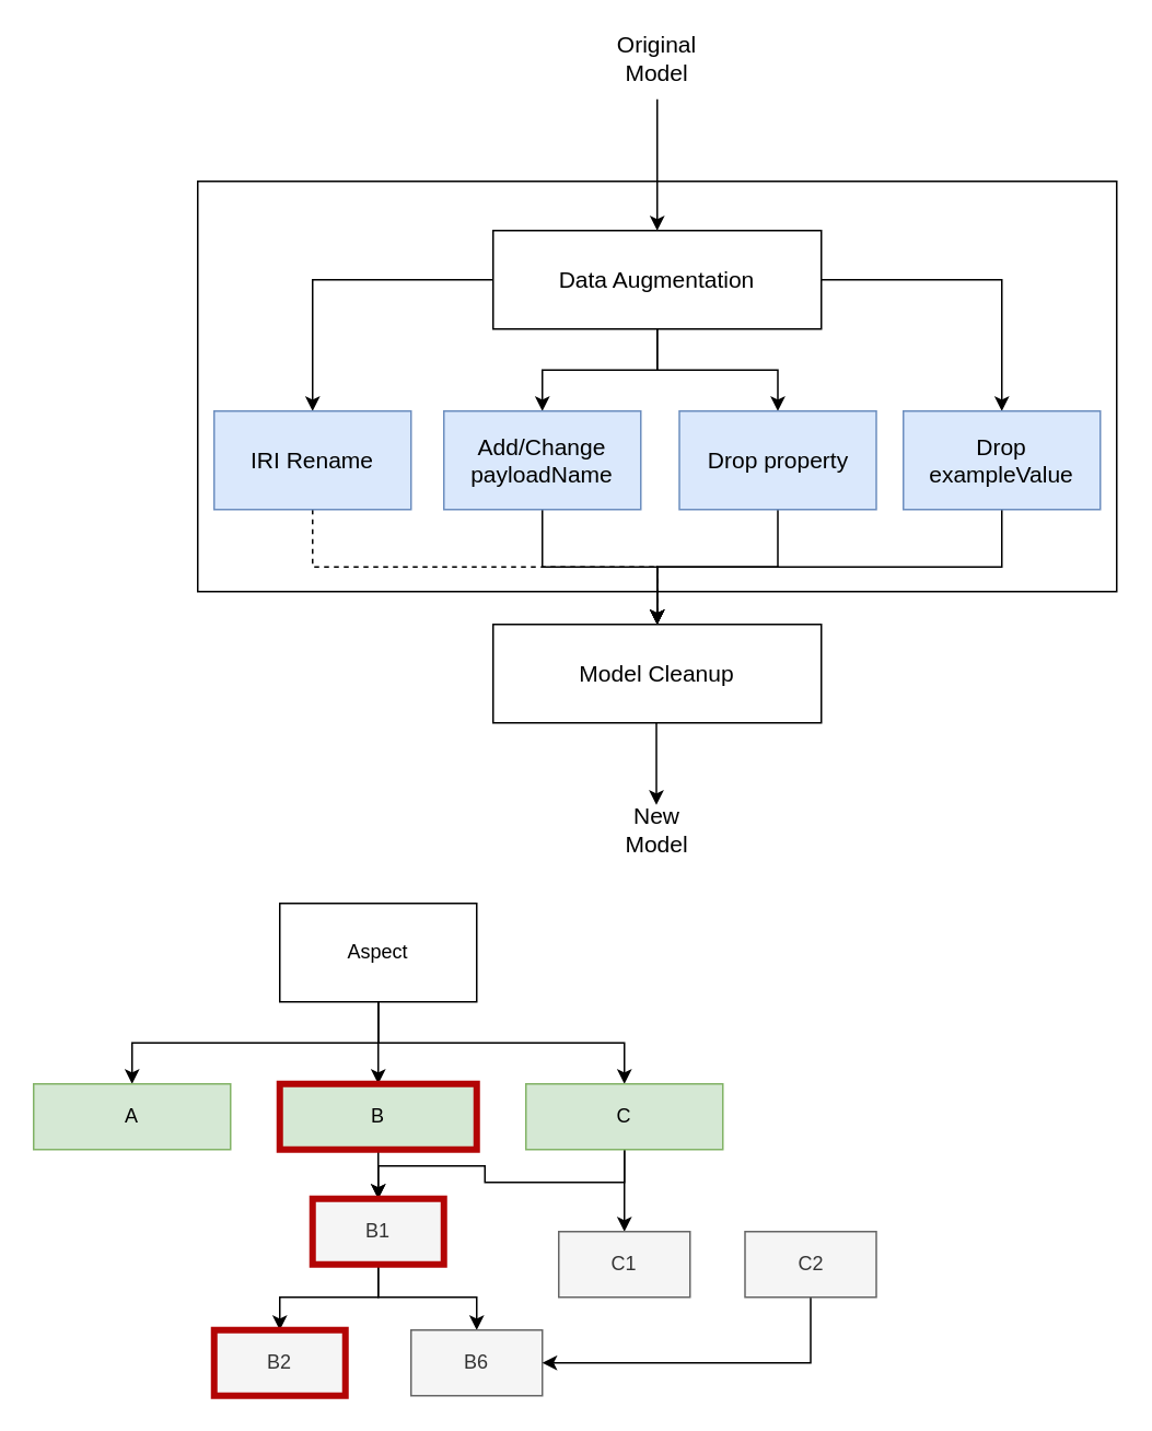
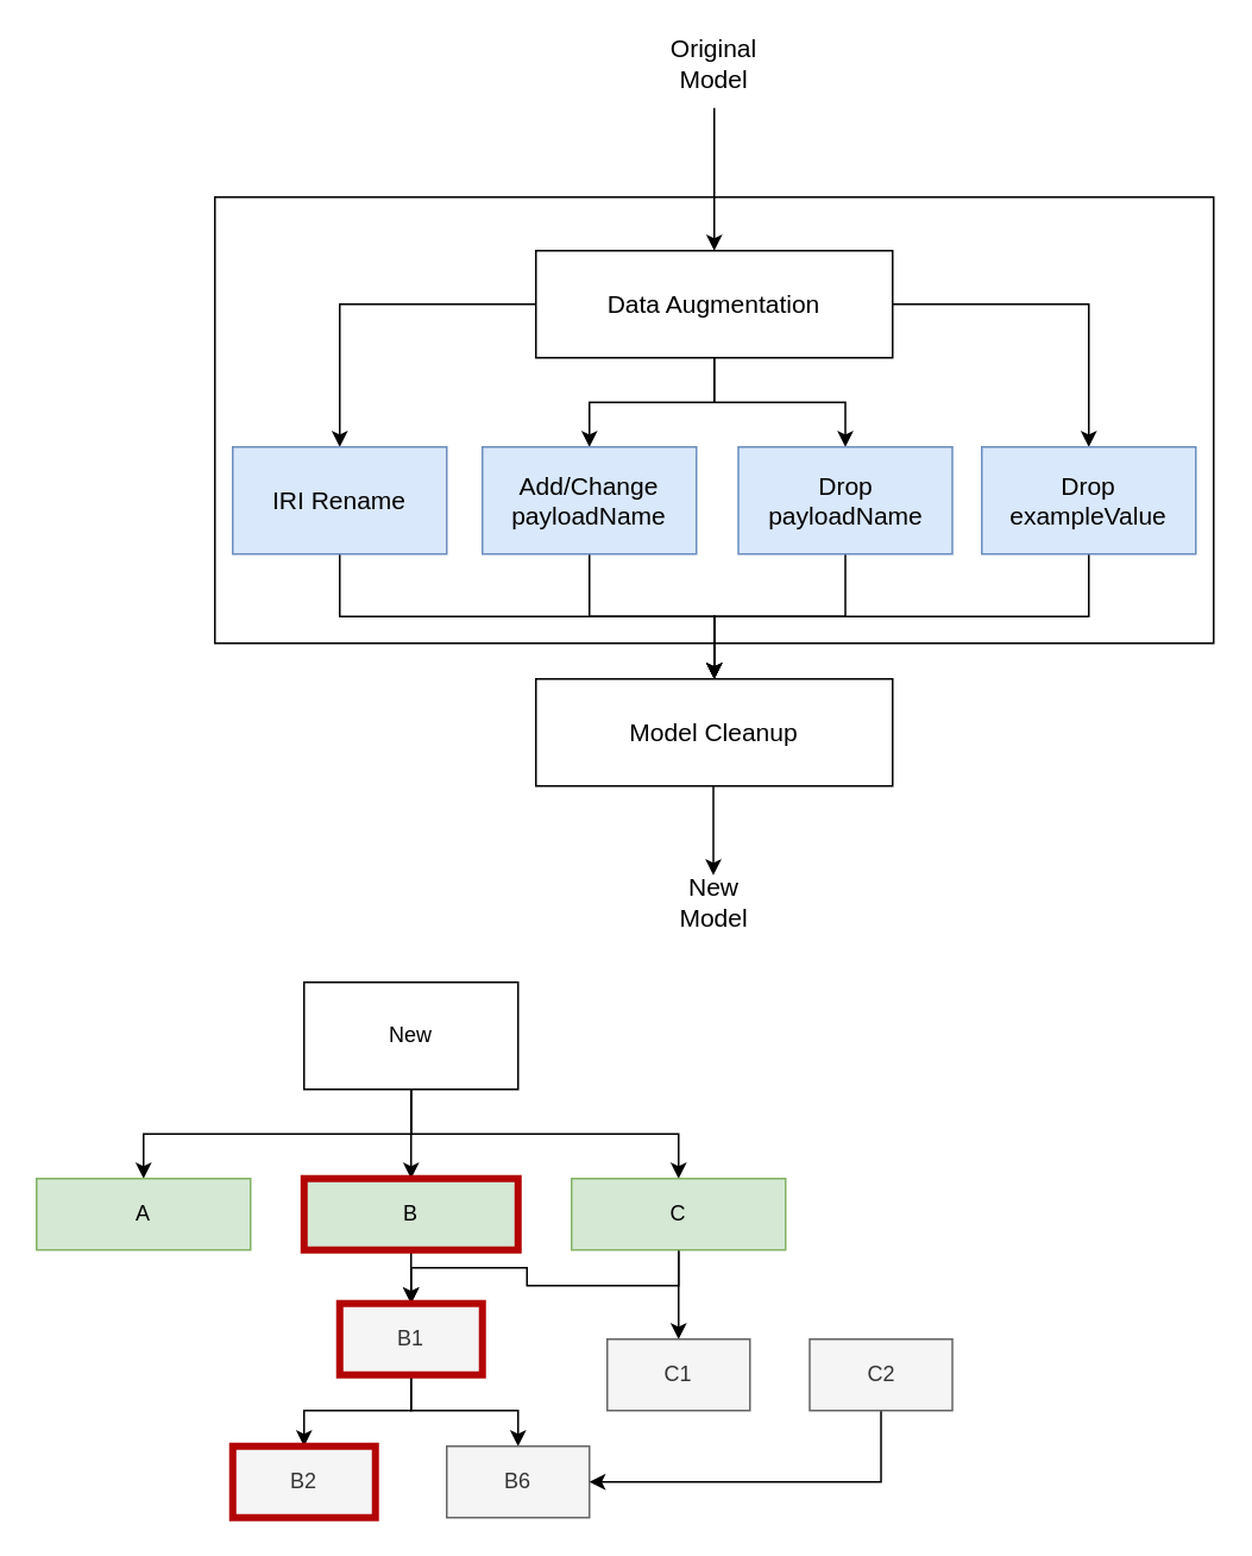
  <mxCell id="0" />
  <mxCell id="1" parent="0" />
  <mxCell id="2" value="" style="rounded=0;whiteSpace=wrap;html=1;" vertex="1" parent="1"><mxGeometry x="120" y="110" width="560" height="250" as="geometry" /></mxCell>
  <mxCell id="3" style="edgeStyle=orthogonalEdgeStyle;rounded=0;orthogonalLoop=1;jettySize=auto;html=1;entryX=0.5;entryY=0;entryDx=0;entryDy=0;" edge="1" parent="1" source="7" target="9"><mxGeometry relative="1" as="geometry" /></mxCell>
  <mxCell id="4" style="edgeStyle=orthogonalEdgeStyle;rounded=0;orthogonalLoop=1;jettySize=auto;html=1;entryX=0.5;entryY=0;entryDx=0;entryDy=0;" edge="1" parent="1" source="7" target="11"><mxGeometry relative="1" as="geometry" /></mxCell>
  <mxCell id="5" style="edgeStyle=orthogonalEdgeStyle;rounded=0;orthogonalLoop=1;jettySize=auto;html=1;" edge="1" parent="1" source="7" target="13"><mxGeometry relative="1" as="geometry" /></mxCell>
  <mxCell id="6" style="edgeStyle=orthogonalEdgeStyle;rounded=0;orthogonalLoop=1;jettySize=auto;html=1;exitX=1;exitY=0.5;exitDx=0;exitDy=0;entryX=0.5;entryY=0;entryDx=0;entryDy=0;" edge="1" parent="1" source="7" target="15"><mxGeometry relative="1" as="geometry" /></mxCell>
  <mxCell id="7" value="Data Augmentation" style="rounded=0;whiteSpace=wrap;html=1;fontSize=14;" vertex="1" parent="1"><mxGeometry x="300" y="140" width="200" height="60" as="geometry" /></mxCell>
- <mxCell id="8" style="edgeStyle=orthogonalEdgeStyle;rounded=0;orthogonalLoop=1;jettySize=auto;html=1;exitX=0.5;exitY=1;exitDx=0;exitDy=0;entryX=0.5;entryY=0;entryDx=0;entryDy=0;dashed=1;" edge="1" parent="1" source="9" target="16"><mxGeometry relative="1" as="geometry"><mxPoint x="410" y="380" as="targetPoint" /></mxGeometry></mxCell>
+ <mxCell id="8" style="edgeStyle=orthogonalEdgeStyle;rounded=0;orthogonalLoop=1;jettySize=auto;html=1;exitX=0.5;exitY=1;exitDx=0;exitDy=0;entryX=0.5;entryY=0;entryDx=0;entryDy=0;" edge="1" parent="1" source="9" target="16"><mxGeometry relative="1" as="geometry"><mxPoint x="410" y="380" as="targetPoint" /></mxGeometry></mxCell>
  <mxCell id="9" value="IRI Rename" style="rounded=0;whiteSpace=wrap;html=1;fillColor=#dae8fc;strokeColor=#6c8ebf;fontSize=14;" vertex="1" parent="1"><mxGeometry x="130" y="250" width="120" height="60" as="geometry" /></mxCell>
  <mxCell id="10" style="edgeStyle=orthogonalEdgeStyle;rounded=0;orthogonalLoop=1;jettySize=auto;html=1;exitX=0.5;exitY=1;exitDx=0;exitDy=0;entryX=0.5;entryY=0;entryDx=0;entryDy=0;" edge="1" parent="1" source="11" target="16"><mxGeometry relative="1" as="geometry" /></mxCell>
  <mxCell id="11" value="Add/Change payloadName" style="rounded=0;whiteSpace=wrap;html=1;fillColor=#dae8fc;strokeColor=#6c8ebf;fontSize=14;" vertex="1" parent="1"><mxGeometry x="270" y="250" width="120" height="60" as="geometry" /></mxCell>
  <mxCell id="12" style="edgeStyle=orthogonalEdgeStyle;rounded=0;orthogonalLoop=1;jettySize=auto;html=1;exitX=0.5;exitY=1;exitDx=0;exitDy=0;entryX=0.5;entryY=0;entryDx=0;entryDy=0;" edge="1" parent="1" source="13" target="16"><mxGeometry relative="1" as="geometry" /></mxCell>
- <mxCell id="13" value="Drop property" style="rounded=0;whiteSpace=wrap;html=1;fillColor=#dae8fc;strokeColor=#6c8ebf;fontSize=14;" vertex="1" parent="1"><mxGeometry x="413.5" y="250" width="120" height="60" as="geometry" /></mxCell>
+ <mxCell id="13" value="Drop payloadName" style="rounded=0;whiteSpace=wrap;html=1;fillColor=#dae8fc;strokeColor=#6c8ebf;fontSize=14;" vertex="1" parent="1"><mxGeometry x="413.5" y="250" width="120" height="60" as="geometry" /></mxCell>
  <mxCell id="14" style="edgeStyle=orthogonalEdgeStyle;rounded=0;orthogonalLoop=1;jettySize=auto;html=1;exitX=0.5;exitY=1;exitDx=0;exitDy=0;entryX=0.5;entryY=0;entryDx=0;entryDy=0;" edge="1" parent="1" source="15" target="16"><mxGeometry relative="1" as="geometry" /></mxCell>
  <mxCell id="15" value="Drop exampleValue" style="rounded=0;whiteSpace=wrap;html=1;fillColor=#dae8fc;strokeColor=#6c8ebf;fontSize=14;" vertex="1" parent="1"><mxGeometry x="550" y="250" width="120" height="60" as="geometry" /></mxCell>
  <mxCell id="16" value="Model Cleanup" style="rounded=0;whiteSpace=wrap;html=1;fontSize=14;" vertex="1" parent="1"><mxGeometry x="300" y="380" width="200" height="60" as="geometry" /></mxCell>
  <mxCell id="17" value="" style="endArrow=classic;html=1;rounded=0;" edge="1" parent="1" target="7"><mxGeometry width="50" height="50" relative="1" as="geometry"><mxPoint x="400" y="60" as="sourcePoint" /><mxPoint x="440" y="270" as="targetPoint" /></mxGeometry></mxCell>
  <mxCell id="18" value="" style="endArrow=classic;html=1;rounded=0;" edge="1" parent="1"><mxGeometry width="50" height="50" relative="1" as="geometry"><mxPoint x="399.5" y="440" as="sourcePoint" /><mxPoint x="399.5" y="490" as="targetPoint" /></mxGeometry></mxCell>
  <mxCell id="19" value="Original Model" style="text;html=1;align=center;verticalAlign=middle;whiteSpace=wrap;rounded=0;fontSize=14;" vertex="1" parent="1"><mxGeometry x="370" y="20" width="60" height="30" as="geometry" /></mxCell>
  <mxCell id="20" value="New&lt;br&gt;Model" style="text;html=1;align=center;verticalAlign=middle;whiteSpace=wrap;rounded=0;fontSize=14;" vertex="1" parent="1"><mxGeometry x="370" y="490" width="60" height="30" as="geometry" /></mxCell>
  <mxCell id="21" style="edgeStyle=orthogonalEdgeStyle;rounded=0;orthogonalLoop=1;jettySize=auto;html=1;exitX=0.5;exitY=1;exitDx=0;exitDy=0;entryX=0.5;entryY=0;entryDx=0;entryDy=0;" edge="1" parent="1" source="24" target="25"><mxGeometry relative="1" as="geometry" /></mxCell>
  <mxCell id="22" style="edgeStyle=orthogonalEdgeStyle;rounded=0;orthogonalLoop=1;jettySize=auto;html=1;exitX=0.5;exitY=1;exitDx=0;exitDy=0;" edge="1" parent="1" source="24" target="30"><mxGeometry relative="1" as="geometry" /></mxCell>
  <mxCell id="23" style="edgeStyle=orthogonalEdgeStyle;rounded=0;orthogonalLoop=1;jettySize=auto;html=1;exitX=0.5;exitY=1;exitDx=0;exitDy=0;entryX=0.5;entryY=0;entryDx=0;entryDy=0;" edge="1" parent="1" source="24" target="27"><mxGeometry relative="1" as="geometry" /></mxCell>
- <mxCell id="24" value="Aspect" style="rounded=0;whiteSpace=wrap;html=1;" vertex="1" parent="1"><mxGeometry x="170" y="550" width="120" height="60" as="geometry" /></mxCell>
+ <mxCell id="24" value="New" style="rounded=0;whiteSpace=wrap;html=1;" vertex="1" parent="1"><mxGeometry x="170" y="550" width="120" height="60" as="geometry" /></mxCell>
  <mxCell id="25" value="A" style="rounded=0;whiteSpace=wrap;html=1;fillColor=#d5e8d4;strokeColor=#82b366;" vertex="1" parent="1"><mxGeometry x="20" y="660" width="120" height="40" as="geometry" /></mxCell>
  <mxCell id="26" style="edgeStyle=orthogonalEdgeStyle;rounded=0;orthogonalLoop=1;jettySize=auto;html=1;exitX=0.5;exitY=1;exitDx=0;exitDy=0;entryX=0.5;entryY=0;entryDx=0;entryDy=0;" edge="1" parent="1" source="27" target="33"><mxGeometry relative="1" as="geometry" /></mxCell>
  <mxCell id="27" value="B" style="rounded=0;whiteSpace=wrap;html=1;fillColor=#d5e8d4;strokeColor=#B30505;strokeWidth=4;" vertex="1" parent="1"><mxGeometry x="170" y="660" width="120" height="40" as="geometry" /></mxCell>
  <mxCell id="28" style="edgeStyle=orthogonalEdgeStyle;rounded=0;orthogonalLoop=1;jettySize=auto;html=1;exitX=0.5;exitY=1;exitDx=0;exitDy=0;entryX=0.5;entryY=0;entryDx=0;entryDy=0;" edge="1" parent="1" source="30" target="36"><mxGeometry relative="1" as="geometry" /></mxCell>
  <mxCell id="29" style="edgeStyle=orthogonalEdgeStyle;rounded=0;orthogonalLoop=1;jettySize=auto;html=1;exitX=0.5;exitY=1;exitDx=0;exitDy=0;" edge="1" parent="1" source="30" target="33"><mxGeometry relative="1" as="geometry" /></mxCell>
  <mxCell id="30" value="C" style="rounded=0;whiteSpace=wrap;html=1;fillColor=#d5e8d4;strokeColor=#82b366;" vertex="1" parent="1"><mxGeometry x="320" y="660" width="120" height="40" as="geometry" /></mxCell>
  <mxCell id="31" style="edgeStyle=orthogonalEdgeStyle;rounded=0;orthogonalLoop=1;jettySize=auto;html=1;exitX=0.5;exitY=1;exitDx=0;exitDy=0;entryX=0.5;entryY=0;entryDx=0;entryDy=0;" edge="1" parent="1" source="33" target="34"><mxGeometry relative="1" as="geometry" /></mxCell>
  <mxCell id="32" style="edgeStyle=orthogonalEdgeStyle;rounded=0;orthogonalLoop=1;jettySize=auto;html=1;exitX=0.5;exitY=1;exitDx=0;exitDy=0;entryX=0.5;entryY=0;entryDx=0;entryDy=0;" edge="1" parent="1" source="33" target="35"><mxGeometry relative="1" as="geometry" /></mxCell>
  <mxCell id="33" value="B1" style="rounded=0;whiteSpace=wrap;html=1;fillColor=#f5f5f5;strokeColor=#B30505;fontColor=#333333;strokeWidth=4;" vertex="1" parent="1"><mxGeometry x="190" y="730" width="80" height="40" as="geometry" /></mxCell>
  <mxCell id="34" value="B2" style="rounded=0;whiteSpace=wrap;html=1;fillColor=#f5f5f5;strokeColor=#B30505;fontColor=#333333;strokeWidth=4;" vertex="1" parent="1"><mxGeometry x="130" y="810" width="80" height="40" as="geometry" /></mxCell>
  <mxCell id="35" value="B6" style="rounded=0;whiteSpace=wrap;html=1;fillColor=#f5f5f5;strokeColor=#666666;fontColor=#333333;" vertex="1" parent="1"><mxGeometry x="250" y="810" width="80" height="40" as="geometry" /></mxCell>
  <mxCell id="36" value="C1" style="rounded=0;whiteSpace=wrap;html=1;fillColor=#f5f5f5;strokeColor=#666666;fontColor=#333333;" vertex="1" parent="1"><mxGeometry x="340" y="750" width="80" height="40" as="geometry" /></mxCell>
  <mxCell id="37" style="edgeStyle=orthogonalEdgeStyle;rounded=0;orthogonalLoop=1;jettySize=auto;html=1;exitX=0.5;exitY=1;exitDx=0;exitDy=0;entryX=1;entryY=0.5;entryDx=0;entryDy=0;" edge="1" parent="1" source="38" target="35"><mxGeometry relative="1" as="geometry" /></mxCell>
  <mxCell id="38" value="C2" style="rounded=0;whiteSpace=wrap;html=1;fillColor=#f5f5f5;strokeColor=#666666;fontColor=#333333;" vertex="1" parent="1"><mxGeometry x="453.5" y="750" width="80" height="40" as="geometry" /></mxCell>
